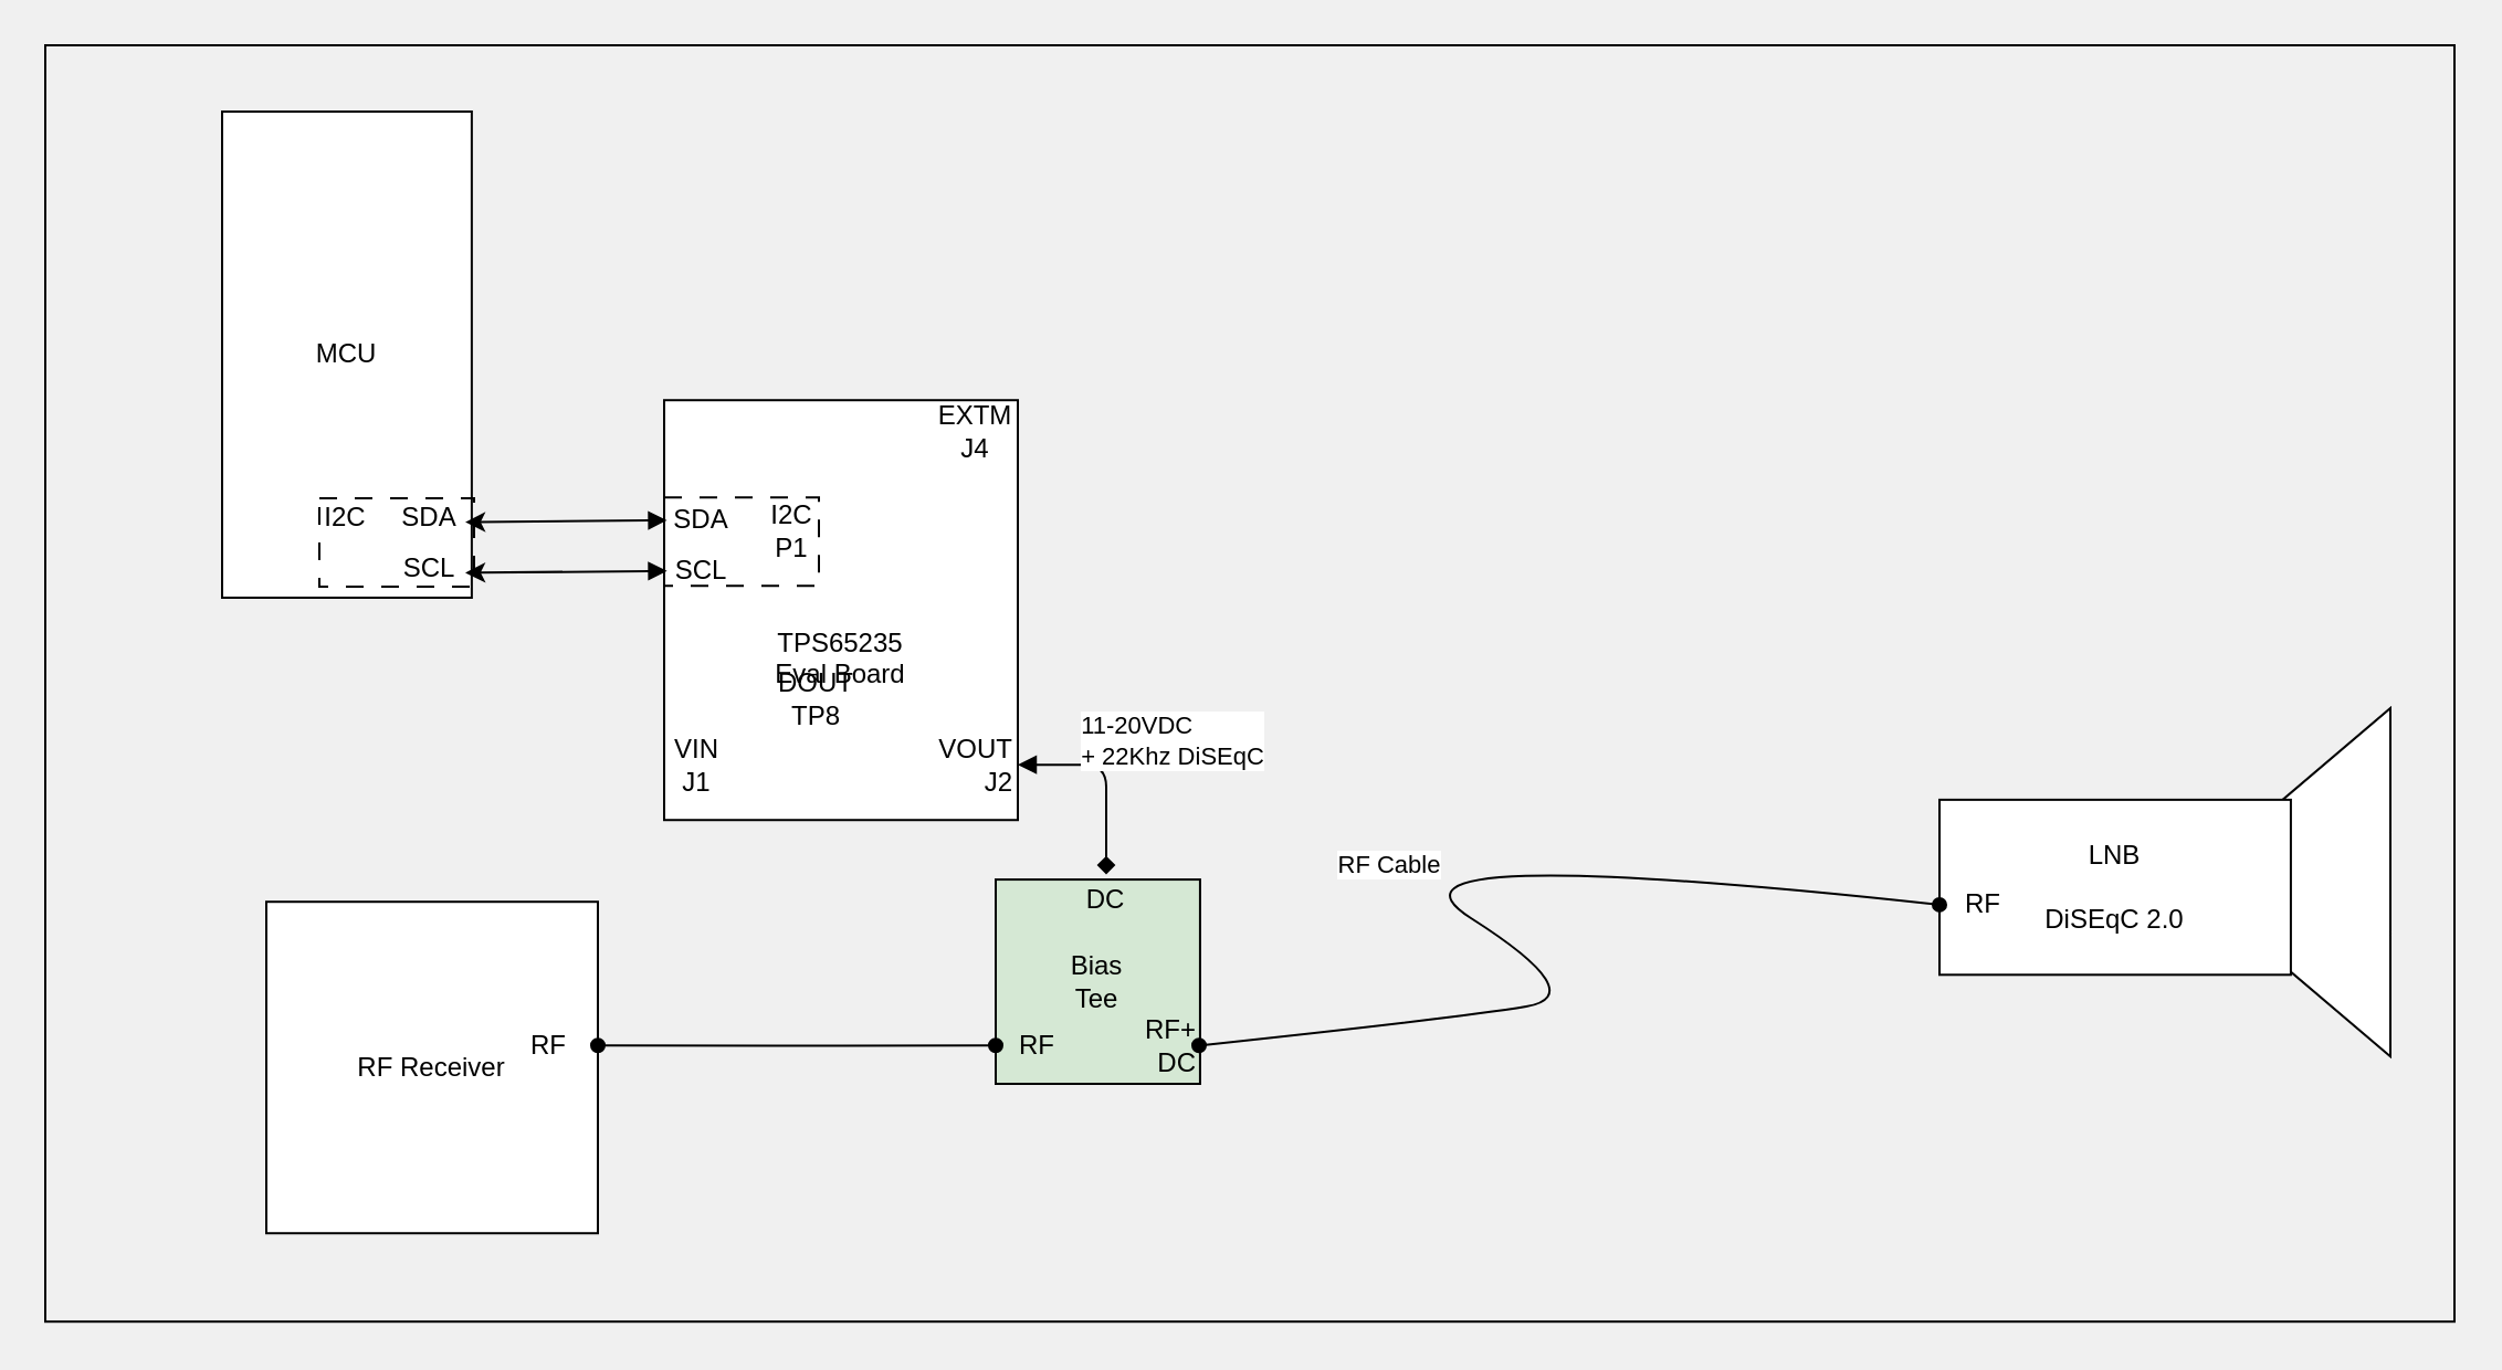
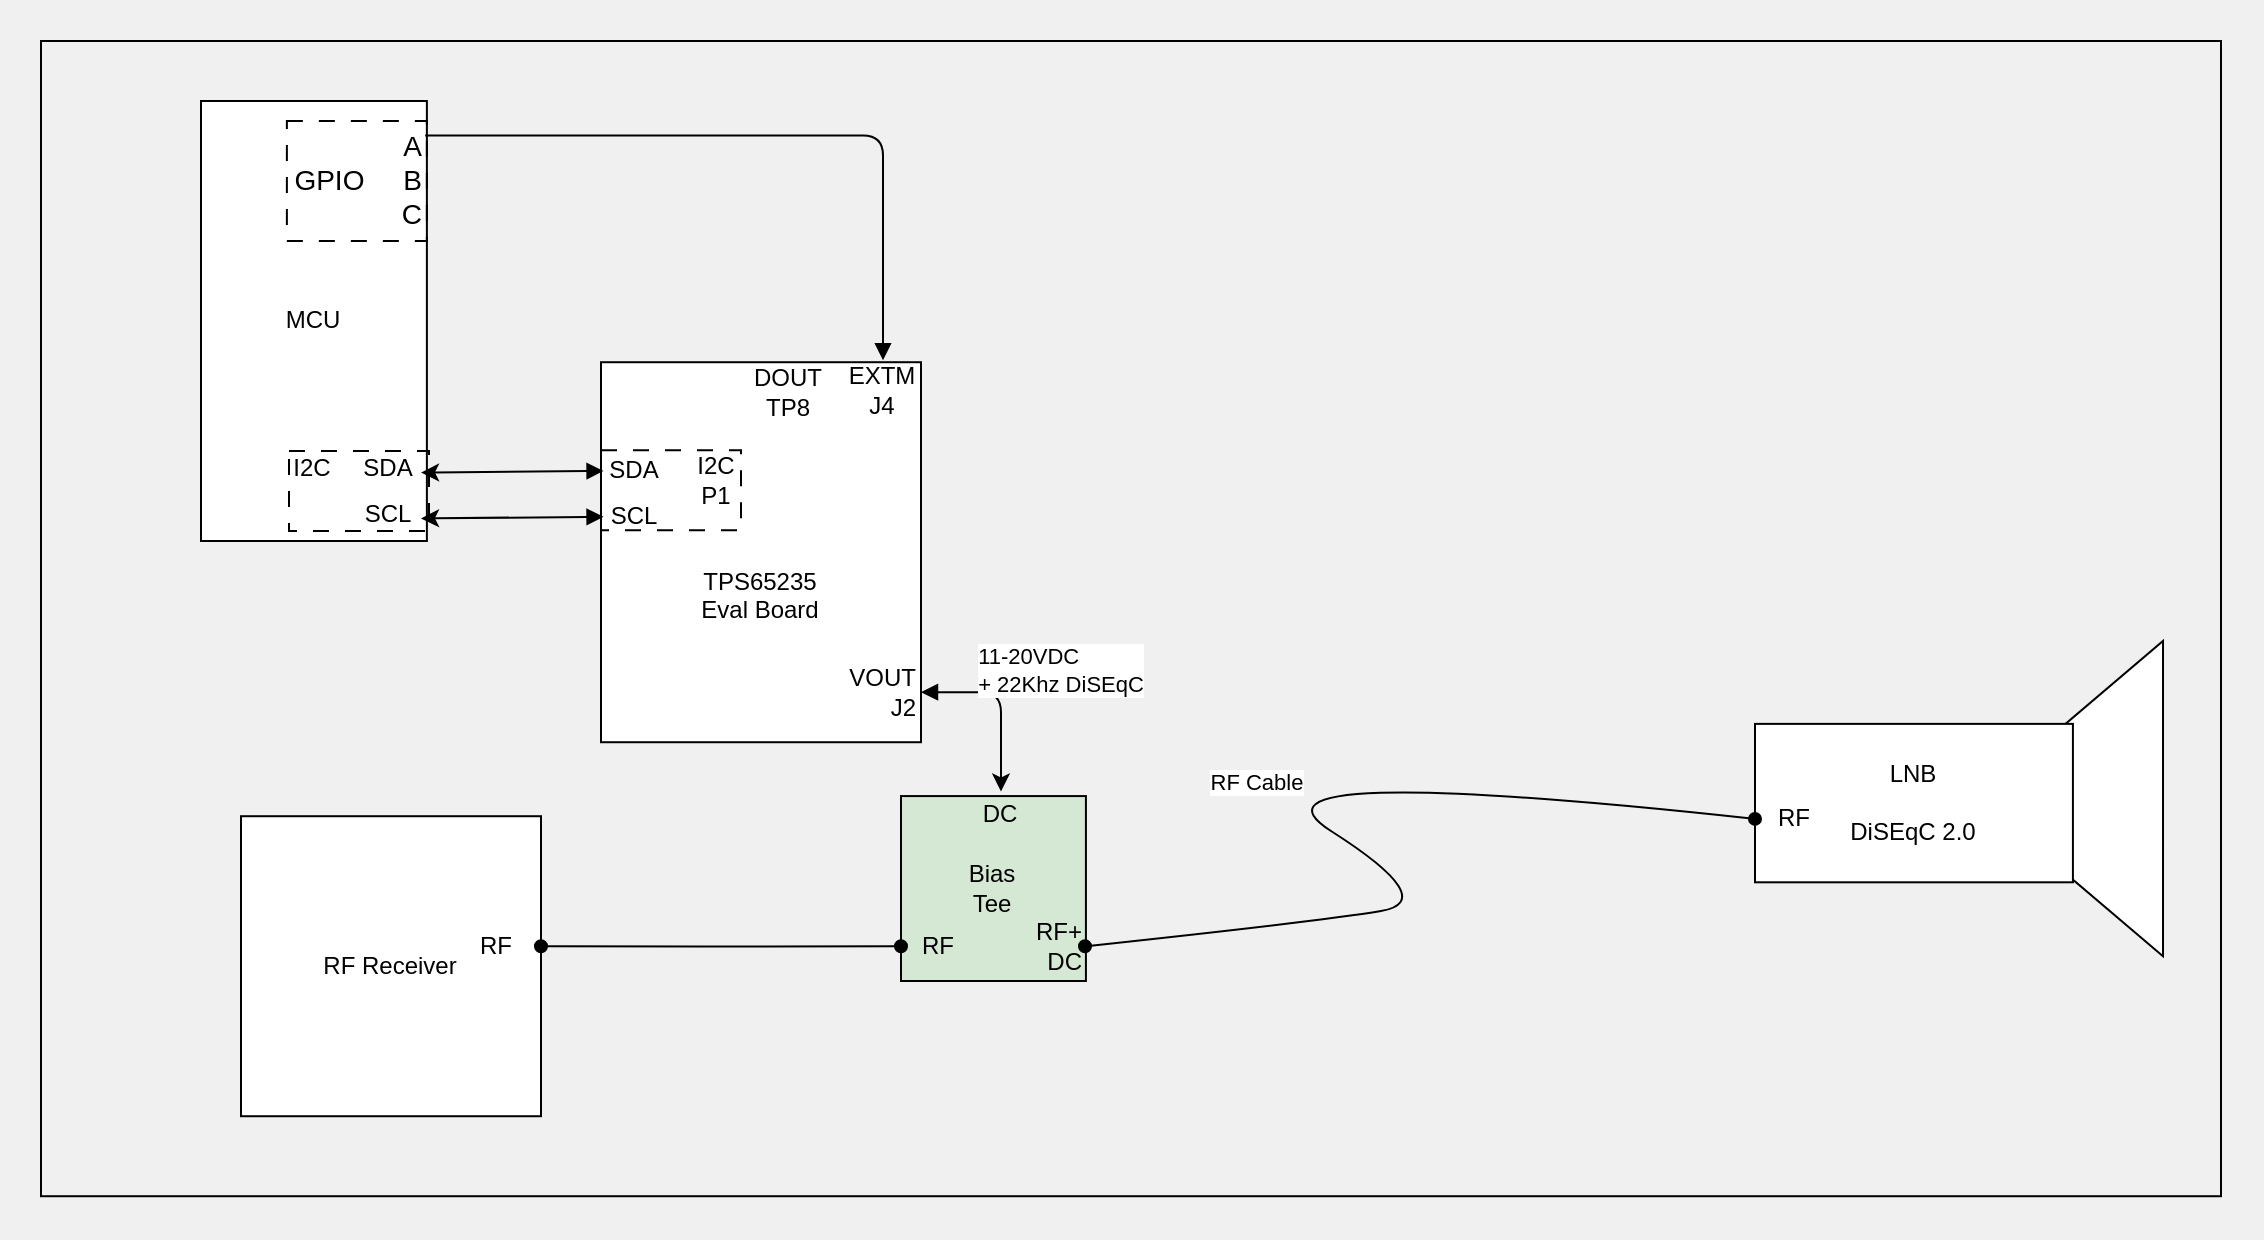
  <mxCell id="0" />
  <mxCell id="1" parent="0" />
  <mxCell id="2" value="" style="whiteSpace=wrap;html=1;fillColor=none;" vertex="1" parent="1"><mxGeometry x="20" y="20" width="1090" height="577.61" as="geometry" /></mxCell>
  <mxCell id="3" value="&lt;br&gt;&lt;br&gt;&lt;br&gt;TPS65235&lt;br&gt;Eval Board" style="rounded=0;whiteSpace=wrap;html=1;" parent="1" vertex="1"><mxGeometry x="300" y="180.61" width="160" height="190" as="geometry" /></mxCell>
  <mxCell id="4" value="VOUT&lt;br&gt;J2" style="text;html=1;strokeColor=none;fillColor=none;align=right;verticalAlign=middle;whiteSpace=wrap;rounded=0;" parent="1" vertex="1"><mxGeometry x="430" y="330.61" width="30" height="30" as="geometry" /></mxCell>
  <mxCell id="5" value="MCU" style="rounded=0;whiteSpace=wrap;html=1;" parent="1" vertex="1"><mxGeometry x="100" y="50" width="112.94" height="220" as="geometry" /></mxCell>
  <mxCell id="6" value="" style="group" parent="1" vertex="1" connectable="0"><mxGeometry x="135.294" y="224" width="78.706" height="40" as="geometry" /></mxCell>
  <mxCell id="7" value="I2C" style="text;html=1;strokeColor=none;fillColor=none;align=center;verticalAlign=middle;whiteSpace=wrap;rounded=0;" parent="6" vertex="1"><mxGeometry y="3.333" width="42.353" height="13.75" as="geometry" /></mxCell>
  <mxCell id="8" value="SDA" style="text;html=1;strokeColor=none;fillColor=none;align=center;verticalAlign=middle;whiteSpace=wrap;rounded=0;" parent="6" vertex="1"><mxGeometry x="42.356" y="3.33" width="32.35" height="13.75" as="geometry" /></mxCell>
  <mxCell id="9" value="SCL" style="text;html=1;strokeColor=none;fillColor=none;align=center;verticalAlign=middle;whiteSpace=wrap;rounded=0;" parent="6" vertex="1"><mxGeometry x="42.356" y="26.25" width="32.35" height="13.75" as="geometry" /></mxCell>
  <mxCell id="10" value="" style="rounded=0;whiteSpace=wrap;html=1;fillColor=none;dashed=1;dashPattern=8 8;" parent="6" vertex="1"><mxGeometry x="8.706" y="1" width="70" height="40" as="geometry" /></mxCell>
  <mxCell id="11" value="" style="group" parent="1" vertex="1" connectable="0"><mxGeometry x="300" y="224.61" width="79.647" height="40" as="geometry" /></mxCell>
  <mxCell id="12" value="" style="rounded=0;whiteSpace=wrap;html=1;fillColor=none;dashed=1;dashPattern=8 8;" parent="11" vertex="1"><mxGeometry width="70" height="40" as="geometry" /></mxCell>
  <mxCell id="13" value="I2C&lt;br&gt;P1" style="text;html=1;strokeColor=none;fillColor=none;align=center;verticalAlign=middle;whiteSpace=wrap;rounded=0;" parent="11" vertex="1"><mxGeometry x="37.294" y="8.333" width="42.353" height="13.75" as="geometry" /></mxCell>
  <mxCell id="14" value="" style="group" parent="11" vertex="1" connectable="0"><mxGeometry x="1.29" y="3.33" width="32.35" height="36.67" as="geometry" /></mxCell>
  <mxCell id="15" value="SDA" style="text;html=1;strokeColor=none;fillColor=none;align=center;verticalAlign=middle;whiteSpace=wrap;rounded=0;" parent="14" vertex="1"><mxGeometry width="32.35" height="13.75" as="geometry" /></mxCell>
  <mxCell id="16" value="SCL" style="text;html=1;strokeColor=none;fillColor=none;align=center;verticalAlign=middle;whiteSpace=wrap;rounded=0;" parent="14" vertex="1"><mxGeometry y="22.92" width="32.35" height="13.75" as="geometry" /></mxCell>
  <mxCell id="17" style="edgeStyle=none;html=1;entryX=0.943;entryY=0.27;entryDx=0;entryDy=0;entryPerimeter=0;startArrow=block;startFill=1;" parent="1" source="15" target="10" edge="1"><mxGeometry relative="1" as="geometry" /></mxCell>
  <mxCell id="18" style="edgeStyle=none;html=1;entryX=0.943;entryY=0.843;entryDx=0;entryDy=0;entryPerimeter=0;startArrow=block;startFill=1;" parent="1" source="16" target="10" edge="1"><mxGeometry relative="1" as="geometry" /></mxCell>
- <mxCell id="19" value="VIN&lt;br&gt;J1" style="text;html=1;strokeColor=none;fillColor=none;align=center;verticalAlign=middle;whiteSpace=wrap;rounded=0;" parent="1" vertex="1"><mxGeometry x="300" y="330.61" width="30" height="30" as="geometry" /></mxCell>
  <mxCell id="20" value="" style="group" parent="1" vertex="1" connectable="0"><mxGeometry x="450" y="390.61" width="100" height="99.39" as="geometry" /></mxCell>
  <mxCell id="21" value="Bias&lt;br&gt;Tee" style="whiteSpace=wrap;html=1;aspect=fixed;fillColor=#d5e8d4;" parent="20" vertex="1"><mxGeometry y="6.934" width="92.456" height="92.456" as="geometry" /></mxCell>
  <mxCell id="22" value="RF+&lt;br&gt;DC" style="text;html=1;strokeColor=none;fillColor=none;align=right;verticalAlign=middle;whiteSpace=wrap;rounded=0;" parent="20" vertex="1"><mxGeometry x="54.5" y="64.719" width="37.5" height="34.671" as="geometry" /></mxCell>
  <mxCell id="23" value="RF" style="text;html=1;strokeColor=none;fillColor=none;align=center;verticalAlign=middle;whiteSpace=wrap;rounded=0;" parent="20" vertex="1"><mxGeometry y="64.719" width="37.5" height="34.671" as="geometry" /></mxCell>
  <mxCell id="24" value="DC" style="text;html=1;strokeColor=none;fillColor=none;align=center;verticalAlign=middle;whiteSpace=wrap;rounded=0;" parent="20" vertex="1"><mxGeometry x="31.25" y="4.623" width="37.5" height="23.114" as="geometry" /></mxCell>
  <mxCell id="25" value="" style="group" parent="1" vertex="1" connectable="0"><mxGeometry x="120" y="401.61" width="170" height="156" as="geometry" /></mxCell>
  <mxCell id="26" value="RF Receiver" style="whiteSpace=wrap;html=1;aspect=fixed;" parent="25" vertex="1"><mxGeometry y="6" width="150" height="150" as="geometry" /></mxCell>
  <mxCell id="27" value="RF" style="text;html=1;strokeColor=none;fillColor=none;align=center;verticalAlign=middle;whiteSpace=wrap;rounded=0;" parent="25" vertex="1"><mxGeometry x="106.25" y="56" width="43.75" height="30" as="geometry" /></mxCell>
  <mxCell id="28" style="edgeStyle=orthogonalEdgeStyle;html=1;exitX=0;exitY=0.5;exitDx=0;exitDy=0;startArrow=oval;startFill=1;endArrow=oval;endFill=1;" parent="1" source="23" target="27" edge="1"><mxGeometry relative="1" as="geometry"><mxPoint x="190" y="347.61" as="sourcePoint" /><mxPoint x="310" y="348.11" as="targetPoint" /></mxGeometry></mxCell>
  <mxCell id="29" value="" style="group" parent="1" vertex="1" connectable="0"><mxGeometry x="877" y="320" width="204" height="157.61" as="geometry" /></mxCell>
  <mxCell id="30" value="" style="triangle;whiteSpace=wrap;html=1;fillColor=#FFFFFF;rotation=-180;" parent="29" vertex="1"><mxGeometry x="111.273" y="-1.501e-13" width="92.727" height="157.61" as="geometry" /></mxCell>
  <mxCell id="31" value="LNB&lt;br&gt;&lt;br&gt;DiSEqC 2.0" style="rounded=0;whiteSpace=wrap;html=1;fillColor=#FFFFFF;" parent="29" vertex="1"><mxGeometry y="41.439" width="158.961" height="79.208" as="geometry" /></mxCell>
  <mxCell id="32" value="RF" style="text;html=1;strokeColor=none;fillColor=none;align=center;verticalAlign=middle;whiteSpace=wrap;rounded=0;" parent="29" vertex="1"><mxGeometry y="69.161" width="39.74" height="39.604" as="geometry" /></mxCell>
+ <mxCell id="33" value="&lt;font style=&quot;font-size: 14px;&quot;&gt;A&lt;br&gt;GPIO&amp;nbsp; &amp;nbsp; &amp;nbsp;B&lt;br&gt;C&lt;/font&gt;" style="rounded=0;whiteSpace=wrap;html=1;fillColor=none;dashed=1;dashPattern=8 8;align=right;" parent="1" vertex="1"><mxGeometry x="142.94" y="60" width="70" height="60" as="geometry" /></mxCell>
  <mxCell id="34" value="EXTM&lt;br&gt;J4&lt;br&gt;" style="text;html=1;strokeColor=none;fillColor=none;align=center;verticalAlign=middle;whiteSpace=wrap;rounded=0;" parent="1" vertex="1"><mxGeometry x="426" y="179.61" width="30" height="30" as="geometry" /></mxCell>
- <mxCell id="36" value="DOUT&lt;br&gt;TP8" style="text;html=1;strokeColor=none;fillColor=none;align=center;verticalAlign=middle;whiteSpace=wrap;rounded=0;" vertex="1" parent="1"><mxGeometry x="353.65" y="300.61" width="30" height="30" as="geometry" /></mxCell>
- <mxCell id="37" value="&lt;div style=&quot;text-align: left;&quot;&gt;11-20VDC&lt;/div&gt;&lt;div style=&quot;text-align: left;&quot;&gt;+ 22Khz DiSEqC&lt;/div&gt;" style="edgeStyle=orthogonalEdgeStyle;html=1;entryX=0.5;entryY=0;entryDx=0;entryDy=0;startArrow=block;startFill=1;endArrow=diamond;" parent="1" source="4" target="24" edge="1"><mxGeometry x="0.011" y="34" relative="1" as="geometry"><mxPoint x="-4" y="-16" as="offset" /></mxGeometry></mxCell>
+ <mxCell id="35" style="edgeStyle=orthogonalEdgeStyle;html=1;entryX=0.988;entryY=0.12;entryDx=0;entryDy=0;startArrow=block;startFill=1;exitX=0.5;exitY=0;exitDx=0;exitDy=0;entryPerimeter=0;endArrow=none;endFill=0;" parent="1" source="34" target="33" edge="1"><mxGeometry relative="1" as="geometry"><mxPoint x="311.29" y="200.813" as="sourcePoint" /><mxPoint x="220.01" y="200.8" as="targetPoint" /></mxGeometry></mxCell>
+ <mxCell id="36" value="DOUT&lt;br&gt;TP8" style="text;html=1;strokeColor=none;fillColor=none;align=center;verticalAlign=middle;whiteSpace=wrap;rounded=0;" vertex="1" parent="1"><mxGeometry x="378.65" y="180.61" width="30" height="30" as="geometry" /></mxCell>
+ <mxCell id="37" value="&lt;div style=&quot;text-align: left;&quot;&gt;11-20VDC&lt;/div&gt;&lt;div style=&quot;text-align: left;&quot;&gt;+ 22Khz DiSEqC&lt;/div&gt;" style="edgeStyle=orthogonalEdgeStyle;html=1;entryX=0.5;entryY=0;entryDx=0;entryDy=0;startArrow=block;startFill=1;" parent="1" source="4" target="24" edge="1"><mxGeometry x="0.011" y="34" relative="1" as="geometry"><mxPoint x="-4" y="-16" as="offset" /></mxGeometry></mxCell>
  <mxCell id="38" value="RF Cable" style="curved=1;endArrow=oval;html=1;entryX=0;entryY=0.5;entryDx=0;entryDy=0;startArrow=oval;startFill=1;endFill=1;exitX=1;exitY=0.5;exitDx=0;exitDy=0;" parent="1" source="22" target="32" edge="1"><mxGeometry width="50" height="50" relative="1" as="geometry"><mxPoint x="550" y="473" as="sourcePoint" /><mxPoint x="1040" y="172.61" as="targetPoint" /><Array as="points"><mxPoint x="660" y="460" /><mxPoint x="720" y="450" /><mxPoint x="610" y="380" /></Array></mxGeometry></mxCell>
